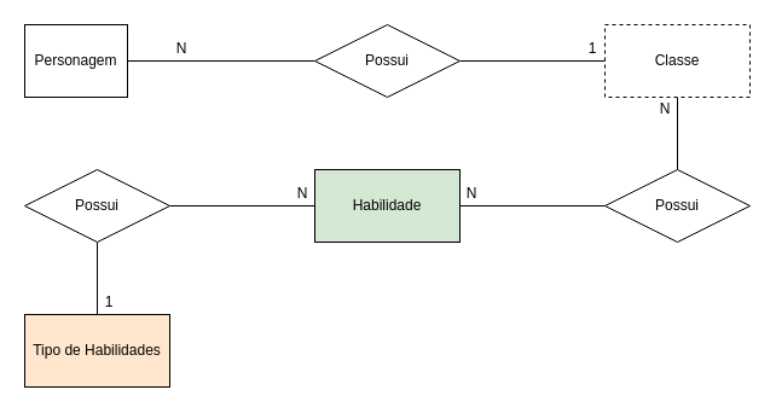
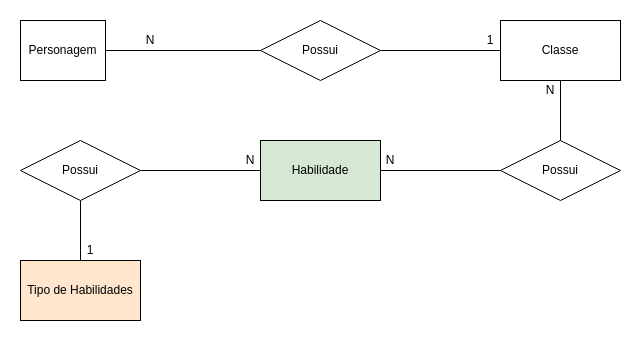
  <mxCell id="0" />
  <mxCell id="1" parent="0" />
  <mxCell id="2" style="edgeStyle=orthogonalEdgeStyle;rounded=0;orthogonalLoop=1;jettySize=auto;html=1;exitX=1;exitY=0.5;exitDx=0;exitDy=0;endArrow=none;endFill=0;" parent="1" source="3" target="10" edge="1"><mxGeometry relative="1" as="geometry" /></mxCell>
  <mxCell id="3" value="Personagem" style="rounded=0;whiteSpace=wrap;html=1;" parent="1" vertex="1"><mxGeometry x="20" y="20" width="85" height="60" as="geometry" /></mxCell>
  <mxCell id="4" style="edgeStyle=orthogonalEdgeStyle;rounded=0;orthogonalLoop=1;jettySize=auto;html=1;exitX=0;exitY=0.5;exitDx=0;exitDy=0;entryX=1;entryY=0.5;entryDx=0;entryDy=0;endArrow=none;endFill=0;" parent="1" source="5" target="14" edge="1"><mxGeometry relative="1" as="geometry" /></mxCell>
  <mxCell id="5" value="Habilidade" style="rounded=0;whiteSpace=wrap;html=1;fillColor=#d5e8d4;" parent="1" vertex="1"><mxGeometry x="260" y="140" width="120" height="60" as="geometry" /></mxCell>
  <mxCell id="6" style="edgeStyle=orthogonalEdgeStyle;rounded=0;orthogonalLoop=1;jettySize=auto;html=1;exitX=0.5;exitY=1;exitDx=0;exitDy=0;entryX=0.5;entryY=0;entryDx=0;entryDy=0;endArrow=none;endFill=0;" parent="1" source="7" target="12" edge="1"><mxGeometry relative="1" as="geometry" /></mxCell>
- <mxCell id="7" value="Classe" style="rounded=0;whiteSpace=wrap;html=1;dashed=1;" parent="1" vertex="1"><mxGeometry x="500" y="20" width="120" height="60" as="geometry" /></mxCell>
+ <mxCell id="7" value="Classe" style="rounded=0;whiteSpace=wrap;html=1;" parent="1" vertex="1"><mxGeometry x="500" y="20" width="120" height="60" as="geometry" /></mxCell>
  <mxCell id="8" value="Tipo de Habilidades" style="rounded=0;whiteSpace=wrap;html=1;fillColor=#ffe6cc;" parent="1" vertex="1"><mxGeometry x="20" y="260" width="120" height="60" as="geometry" /></mxCell>
  <mxCell id="9" style="edgeStyle=orthogonalEdgeStyle;rounded=0;orthogonalLoop=1;jettySize=auto;html=1;exitX=1;exitY=0.5;exitDx=0;exitDy=0;endArrow=none;endFill=0;" parent="1" source="10" target="7" edge="1"><mxGeometry relative="1" as="geometry" /></mxCell>
  <mxCell id="10" value="Possui" style="shape=rhombus;perimeter=rhombusPerimeter;whiteSpace=wrap;html=1;align=center;" parent="1" vertex="1"><mxGeometry x="260" y="20" width="120" height="60" as="geometry" /></mxCell>
  <mxCell id="11" style="edgeStyle=orthogonalEdgeStyle;rounded=0;orthogonalLoop=1;jettySize=auto;html=1;exitX=0;exitY=0.5;exitDx=0;exitDy=0;entryX=1;entryY=0.5;entryDx=0;entryDy=0;endArrow=none;endFill=0;" parent="1" source="12" target="5" edge="1"><mxGeometry relative="1" as="geometry" /></mxCell>
  <mxCell id="12" value="Possui" style="shape=rhombus;perimeter=rhombusPerimeter;whiteSpace=wrap;html=1;align=center;" parent="1" vertex="1"><mxGeometry x="500" y="140" width="120" height="60" as="geometry" /></mxCell>
  <mxCell id="13" style="edgeStyle=orthogonalEdgeStyle;rounded=0;orthogonalLoop=1;jettySize=auto;html=1;exitX=0.5;exitY=1;exitDx=0;exitDy=0;entryX=0.5;entryY=0;entryDx=0;entryDy=0;endArrow=none;endFill=0;" parent="1" source="14" target="8" edge="1"><mxGeometry relative="1" as="geometry" /></mxCell>
  <mxCell id="14" value="Possui" style="shape=rhombus;perimeter=rhombusPerimeter;whiteSpace=wrap;html=1;align=center;" parent="1" vertex="1"><mxGeometry x="20" y="140" width="120" height="60" as="geometry" /></mxCell>
  <mxCell id="15" value="1" style="text;html=1;strokeColor=none;fillColor=none;align=center;verticalAlign=middle;whiteSpace=wrap;rounded=0;" parent="1" vertex="1"><mxGeometry x="480" y="30" width="20" height="20" as="geometry" /></mxCell>
  <mxCell id="16" value="N" style="text;html=1;strokeColor=none;fillColor=none;align=center;verticalAlign=middle;whiteSpace=wrap;rounded=0;" parent="1" vertex="1"><mxGeometry x="380" y="150" width="20" height="20" as="geometry" /></mxCell>
  <mxCell id="17" value="N" style="text;html=1;strokeColor=none;fillColor=none;align=center;verticalAlign=middle;whiteSpace=wrap;rounded=0;" parent="1" vertex="1"><mxGeometry x="540" y="80" width="20" height="20" as="geometry" /></mxCell>
  <mxCell id="18" value="N" style="text;html=1;strokeColor=none;fillColor=none;align=center;verticalAlign=middle;whiteSpace=wrap;rounded=0;" parent="1" vertex="1"><mxGeometry x="240" y="150" width="20" height="20" as="geometry" /></mxCell>
  <mxCell id="19" value="1" style="text;html=1;strokeColor=none;fillColor=none;align=center;verticalAlign=middle;whiteSpace=wrap;rounded=0;" parent="1" vertex="1"><mxGeometry x="80" y="240" width="20" height="20" as="geometry" /></mxCell>
  <mxCell id="20" value="N" style="text;html=1;strokeColor=none;fillColor=none;align=center;verticalAlign=middle;whiteSpace=wrap;rounded=0;" vertex="1" parent="1"><mxGeometry x="140" y="30" width="20" height="20" as="geometry" /></mxCell>
